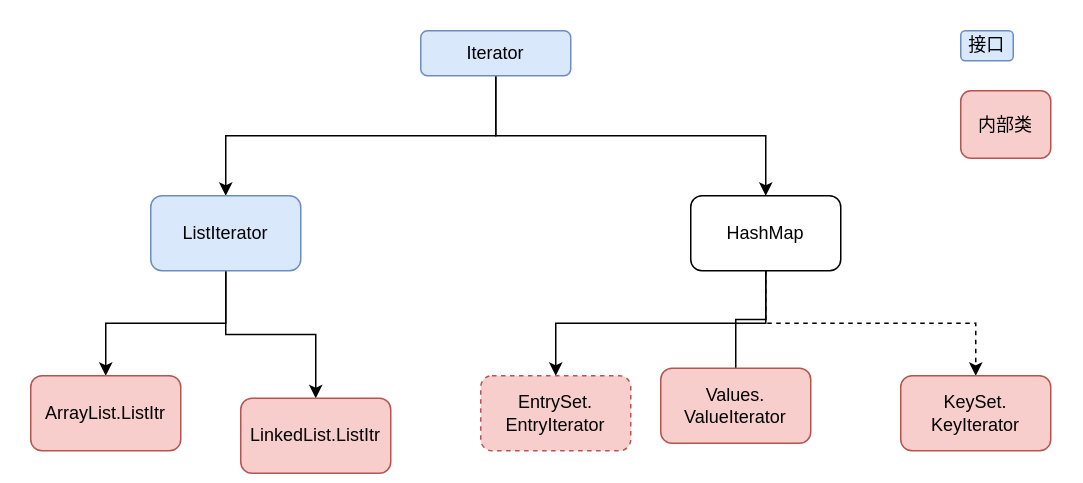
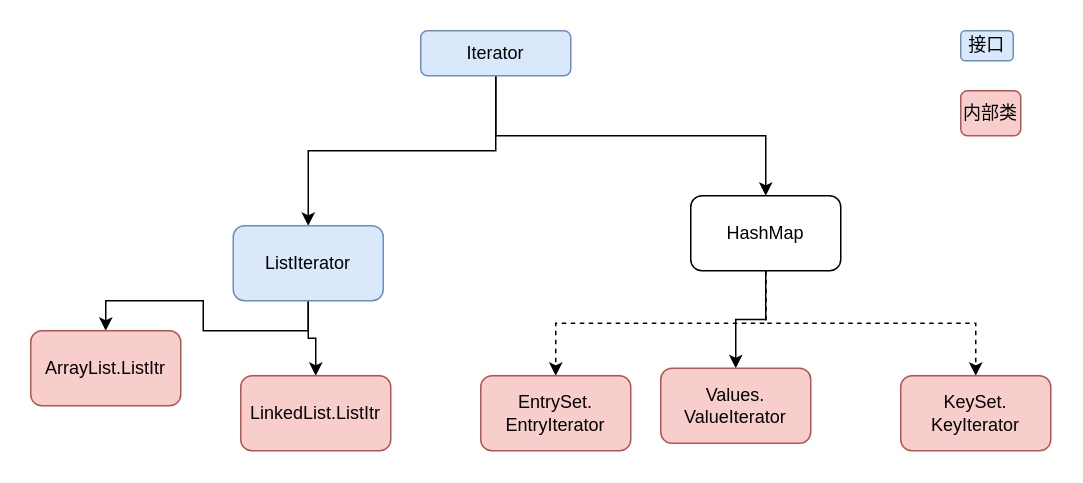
  <mxCell id="0" />
  <mxCell id="1" parent="0" />
  <mxCell id="2" style="edgeStyle=orthogonalEdgeStyle;rounded=0;orthogonalLoop=1;jettySize=auto;html=1;exitX=0.5;exitY=1;exitDx=0;exitDy=0;" edge="1" parent="1" source="4" target="7"><mxGeometry relative="1" as="geometry" /></mxCell>
  <mxCell id="3" style="edgeStyle=orthogonalEdgeStyle;rounded=0;orthogonalLoop=1;jettySize=auto;html=1;exitX=0.5;exitY=1;exitDx=0;exitDy=0;entryX=0.5;entryY=0;entryDx=0;entryDy=0;" edge="1" parent="1" source="4" target="13"><mxGeometry relative="1" as="geometry" /></mxCell>
  <mxCell id="4" value="Iterator" style="rounded=1;whiteSpace=wrap;html=1;fillColor=#dae8fc;strokeColor=#6c8ebf;" vertex="1" parent="1"><mxGeometry x="280" y="20" width="100" height="30" as="geometry" /></mxCell>
  <mxCell id="5" style="edgeStyle=orthogonalEdgeStyle;rounded=0;orthogonalLoop=1;jettySize=auto;html=1;exitX=0.5;exitY=1;exitDx=0;exitDy=0;entryX=0.5;entryY=0;entryDx=0;entryDy=0;" edge="1" parent="1" source="7" target="8"><mxGeometry relative="1" as="geometry" /></mxCell>
  <mxCell id="6" style="edgeStyle=orthogonalEdgeStyle;rounded=0;orthogonalLoop=1;jettySize=auto;html=1;exitX=0.5;exitY=1;exitDx=0;exitDy=0;entryX=0.5;entryY=0;entryDx=0;entryDy=0;" edge="1" parent="1" source="7" target="9"><mxGeometry relative="1" as="geometry" /></mxCell>
- <mxCell id="7" value="ListIterator" style="rounded=1;whiteSpace=wrap;html=1;fillColor=#dae8fc;strokeColor=#6c8ebf;" vertex="1" parent="1"><mxGeometry x="100" y="130" width="100" height="50" as="geometry" /></mxCell>
- <mxCell id="8" value="ArrayList.ListItr" style="rounded=1;whiteSpace=wrap;html=1;fillColor=#f8cecc;strokeColor=#b85450;" vertex="1" parent="1"><mxGeometry x="20" y="250" width="100" height="50" as="geometry" /></mxCell>
- <mxCell id="9" value="LinkedList.ListItr" style="rounded=1;whiteSpace=wrap;html=1;fillColor=#f8cecc;strokeColor=#b85450;" vertex="1" parent="1"><mxGeometry x="160" y="265" width="100" height="50" as="geometry" /></mxCell>
- <mxCell id="10" style="edgeStyle=orthogonalEdgeStyle;rounded=0;orthogonalLoop=1;jettySize=auto;html=1;exitX=0.5;exitY=1;exitDx=0;exitDy=0;entryX=0.5;entryY=0;entryDx=0;entryDy=0;endArrow=none;" edge="1" parent="1" source="13" target="15"><mxGeometry relative="1" as="geometry" /></mxCell>
- <mxCell id="11" style="edgeStyle=orthogonalEdgeStyle;rounded=0;orthogonalLoop=1;jettySize=auto;html=1;exitX=0.5;exitY=1;exitDx=0;exitDy=0;entryX=0.5;entryY=0;entryDx=0;entryDy=0;" edge="1" parent="1" source="13" target="14"><mxGeometry relative="1" as="geometry" /></mxCell>
+ <mxCell id="7" value="ListIterator" style="rounded=1;whiteSpace=wrap;html=1;fillColor=#dae8fc;strokeColor=#6c8ebf;" vertex="1" parent="1"><mxGeometry x="155" y="150" width="100" height="50" as="geometry" /></mxCell>
+ <mxCell id="8" value="ArrayList.ListItr" style="rounded=1;whiteSpace=wrap;html=1;fillColor=#f8cecc;strokeColor=#b85450;" vertex="1" parent="1"><mxGeometry x="20" y="220" width="100" height="50" as="geometry" /></mxCell>
+ <mxCell id="9" value="LinkedList.ListItr" style="rounded=1;whiteSpace=wrap;html=1;fillColor=#f8cecc;strokeColor=#b85450;" vertex="1" parent="1"><mxGeometry x="160" y="250" width="100" height="50" as="geometry" /></mxCell>
+ <mxCell id="10" style="edgeStyle=orthogonalEdgeStyle;rounded=0;orthogonalLoop=1;jettySize=auto;html=1;exitX=0.5;exitY=1;exitDx=0;exitDy=0;entryX=0.5;entryY=0;entryDx=0;entryDy=0;" edge="1" parent="1" source="13" target="15"><mxGeometry relative="1" as="geometry" /></mxCell>
+ <mxCell id="11" style="edgeStyle=orthogonalEdgeStyle;rounded=0;orthogonalLoop=1;jettySize=auto;html=1;exitX=0.5;exitY=1;exitDx=0;exitDy=0;entryX=0.5;entryY=0;entryDx=0;entryDy=0;dashed=1;" edge="1" parent="1" source="13" target="14"><mxGeometry relative="1" as="geometry" /></mxCell>
  <mxCell id="12" style="edgeStyle=orthogonalEdgeStyle;rounded=0;orthogonalLoop=1;jettySize=auto;html=1;exitX=0.5;exitY=1;exitDx=0;exitDy=0;entryX=0.5;entryY=0;entryDx=0;entryDy=0;dashed=1;" edge="1" parent="1" source="13" target="16"><mxGeometry relative="1" as="geometry" /></mxCell>
  <mxCell id="13" value="HashMap" style="rounded=1;whiteSpace=wrap;html=1;" vertex="1" parent="1"><mxGeometry x="460" y="130" width="100" height="50" as="geometry" /></mxCell>
- <mxCell id="14" value="EntrySet.&lt;br&gt;EntryIterator" style="rounded=1;whiteSpace=wrap;html=1;fillColor=#f8cecc;strokeColor=#b85450;dashed=1;" vertex="1" parent="1"><mxGeometry x="320" y="250" width="100" height="50" as="geometry" /></mxCell>
+ <mxCell id="14" value="EntrySet.&lt;br&gt;EntryIterator" style="rounded=1;whiteSpace=wrap;html=1;fillColor=#f8cecc;strokeColor=#b85450;" vertex="1" parent="1"><mxGeometry x="320" y="250" width="100" height="50" as="geometry" /></mxCell>
  <mxCell id="15" value="Values.&lt;br&gt;ValueIterator" style="rounded=1;whiteSpace=wrap;html=1;fillColor=#f8cecc;strokeColor=#b85450;" vertex="1" parent="1"><mxGeometry x="440" y="245" width="100" height="50" as="geometry" /></mxCell>
  <mxCell id="16" value="KeySet.&lt;br&gt;KeyIterator" style="rounded=1;whiteSpace=wrap;html=1;fillColor=#f8cecc;strokeColor=#b85450;" vertex="1" parent="1"><mxGeometry x="600" y="250" width="100" height="50" as="geometry" /></mxCell>
  <mxCell id="17" value="接口" style="rounded=1;whiteSpace=wrap;html=1;fillColor=#dae8fc;strokeColor=#6c8ebf;" vertex="1" parent="1"><mxGeometry x="640" y="20" width="35" height="20" as="geometry" /></mxCell>
- <mxCell id="18" value="内部类" style="rounded=1;whiteSpace=wrap;html=1;fillColor=#f8cecc;strokeColor=#b85450;" vertex="1" parent="1"><mxGeometry x="640" y="60" width="60" height="45" as="geometry" /></mxCell>
+ <mxCell id="18" value="内部类" style="rounded=1;whiteSpace=wrap;html=1;fillColor=#f8cecc;strokeColor=#b85450;" vertex="1" parent="1"><mxGeometry x="640" y="60" width="40" height="30" as="geometry" /></mxCell>
